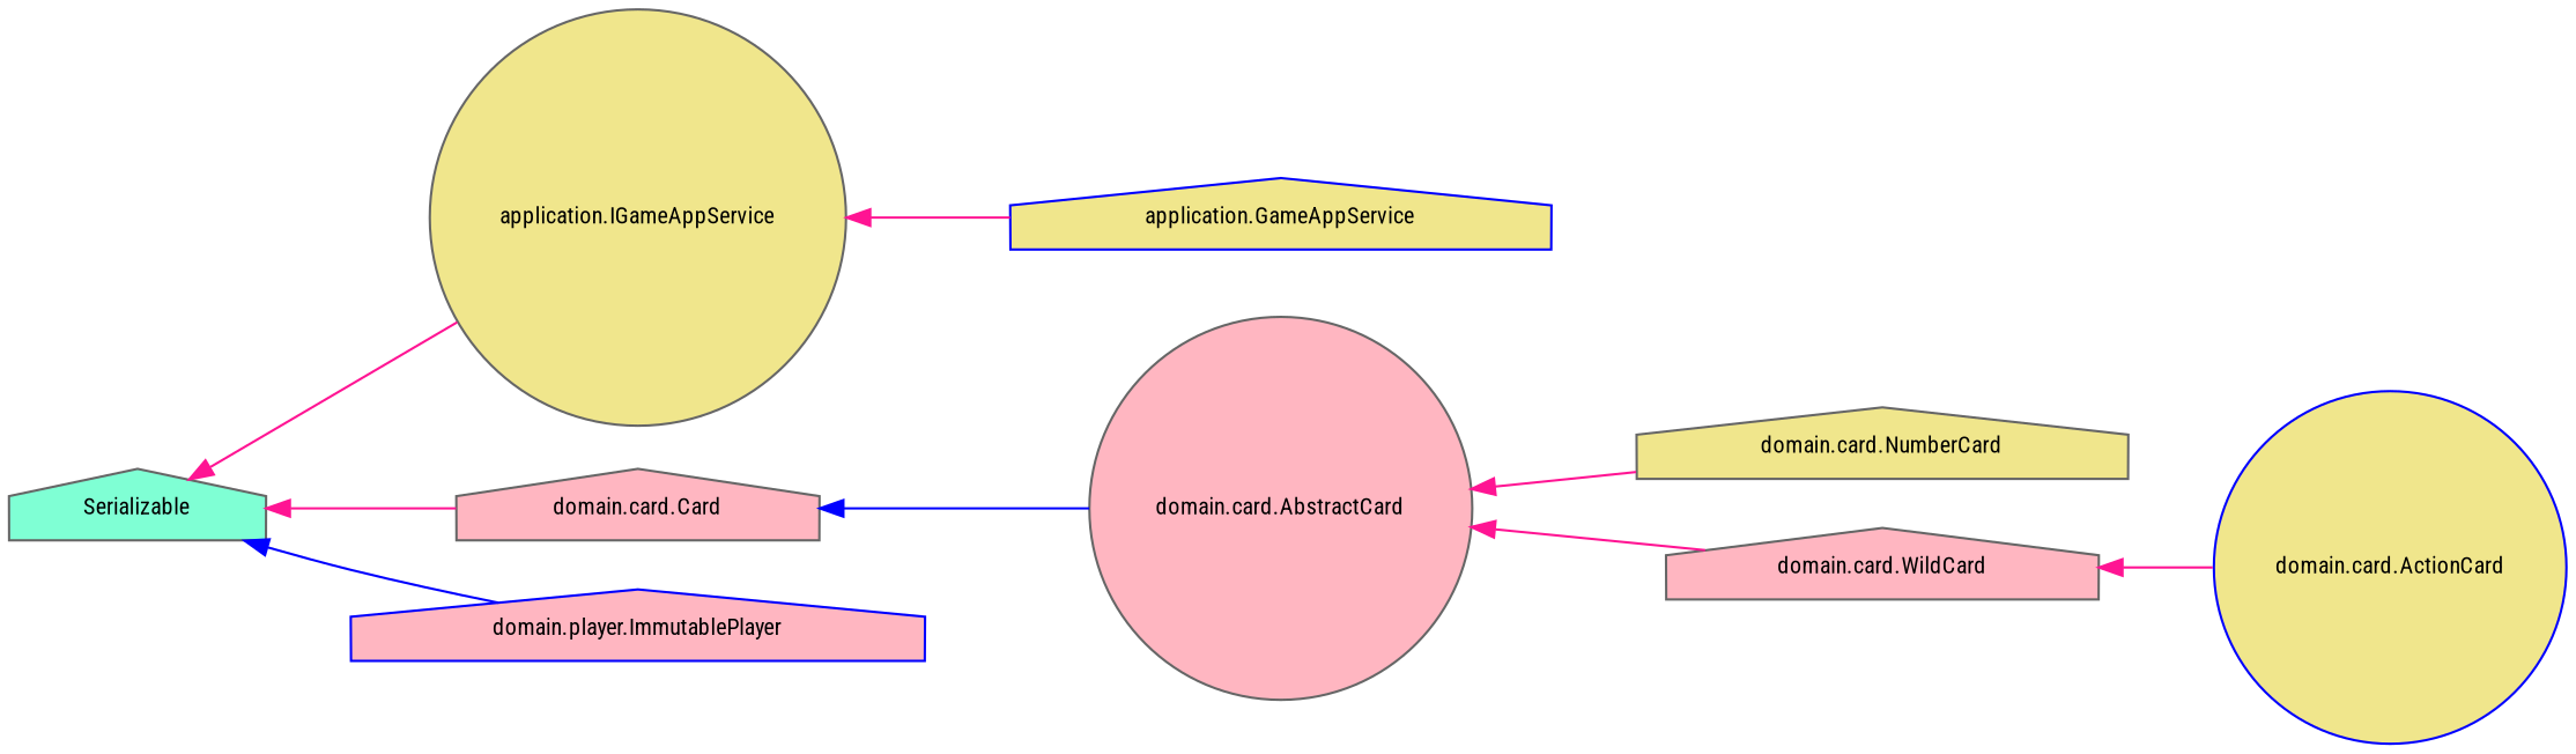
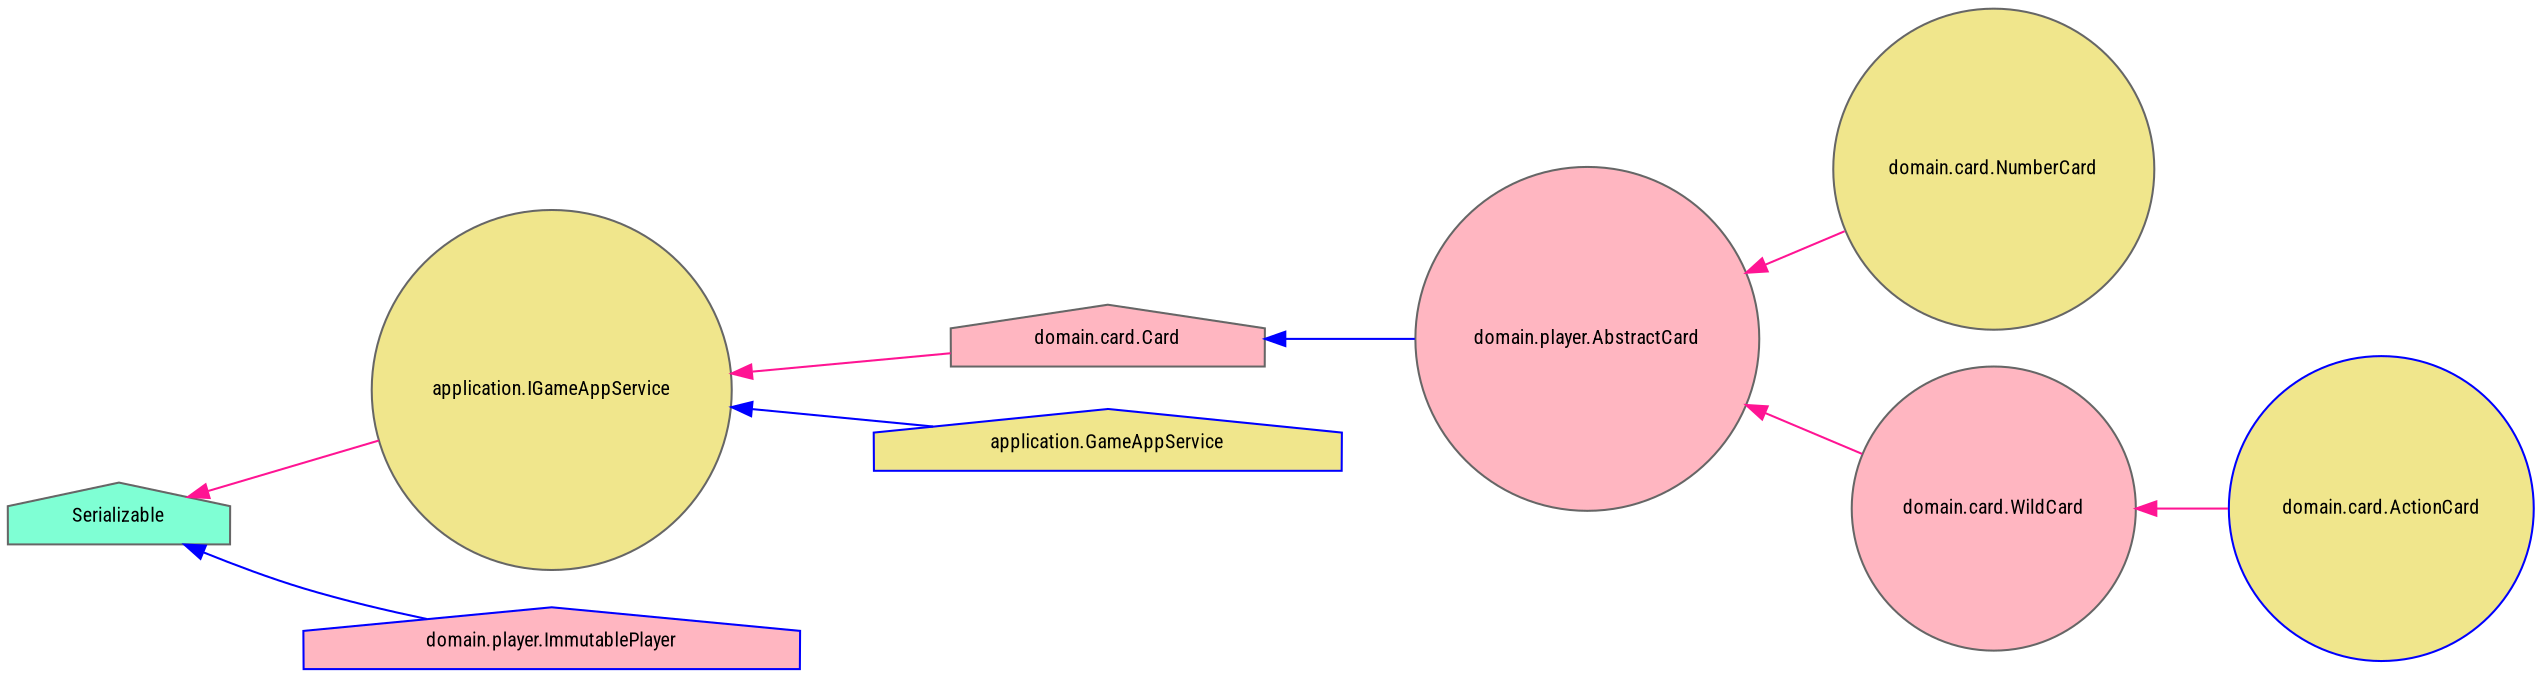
  digraph {
    fontname="Roboto Condensed"
    rankdir=LR
    node [color=gray40 fillcolor=khaki fontname="Roboto Condensed" fontsize=10 shape=house style=filled]
    edge [color=deeppink dir=back fontname="Roboto Condensed" fontsize=10 labelfontname=Helvetica labelfontsize=10 style=solid]
    n1 [fillcolor=aquamarine height=0.2 label=Serializable width=0.4]
    n2 [height=0.2 label="application.IGameAppService" shape=circle width=0.4]
    n3 [fillcolor=lightpink height=0.2 label="domain.card.Card" width=0.4]
    n4 [color=blue fillcolor=lightpink height=0.2 label="domain.player.ImmutablePlayer" width=0.4]
    n5 [color=blue height=0.2 label="application.GameAppService" width=0.4]
-   n6 [fillcolor=lightpink height=0.2 label="domain.card.AbstractCard" shape=circle width=0.4]
-   n7 [height=0.2 label="domain.card.NumberCard" width=0.4]
-   n8 [fillcolor=lightpink height=0.2 label="domain.card.WildCard" width=0.4]
+   n6 [fillcolor=lightpink height=0.2 label="domain.player.AbstractCard" shape=circle width=0.4]
+   n7 [height=0.2 label="domain.card.NumberCard" shape=circle width=0.4]
+   n8 [fillcolor=lightpink height=0.2 label="domain.card.WildCard" shape=circle width=0.4]
    n9 [color=blue height=0.2 label="domain.card.ActionCard" shape=circle width=0.4]
    n1 -> n2
-   n1 -> n3
+   n2 -> n3
    n1 -> n4 [color=blue]
-   n2 -> n5
+   n2 -> n5 [color=blue]
    n3 -> n6 [color=blue]
    n6 -> n7
    n6 -> n8
    n8 -> n9
  }
